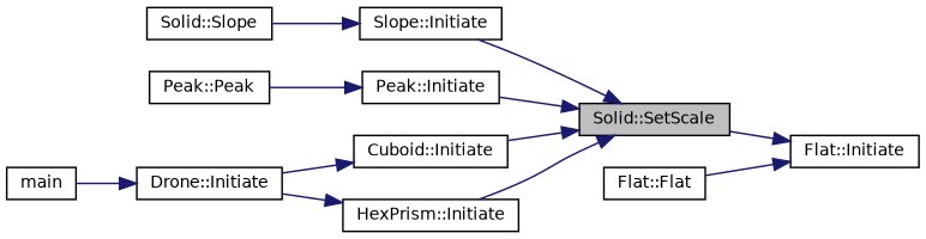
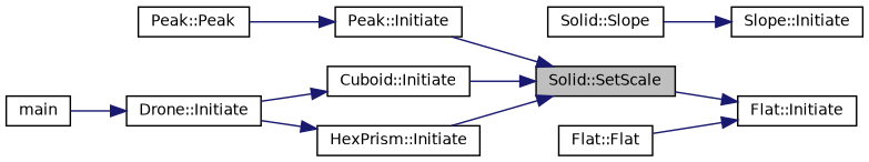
  digraph {
    rankdir=RL
    node [color=black fillcolor=white fontname=Helvetica fontsize=10 shape=record style=filled]
    edge [color=midnightblue dir=back fontname=Helvetica fontsize=10 labelfontname=Helvetica labelfontsize=10 style=solid]
    n1 [fillcolor=grey75 fontcolor=black height=0.2 label="Solid::SetScale" width=0.4]
    n2 [height=0.2 label="Slope::Initiate" width=0.4]
    n3 [height=0.2 label="Peak::Initiate" width=0.4]
    n4 [height=0.2 label="Cuboid::Initiate" width=0.4]
    n5 [height=0.2 label="HexPrism::Initiate" width=0.4]
    n6 [height=0.2 label="Flat::Initiate" width=0.4]
    n7 [height=0.2 label="Flat::Flat" width=0.4]
    n8 [height=0.2 label="Solid::Slope" width=0.4]
    n9 [height=0.2 label="Peak::Peak" width=0.4]
    n10 [height=0.2 label="Drone::Initiate" width=0.4]
    n11 [height=0.2 label=main width=0.4]
-   n1 -> n2
    n1 -> n3
    n1 -> n4
    n1 -> n5
    n2 -> n8
    n3 -> n9
    n4 -> n10
    n5 -> n10
    n6 -> n1
    n6 -> n7
    n10 -> n11
  }
